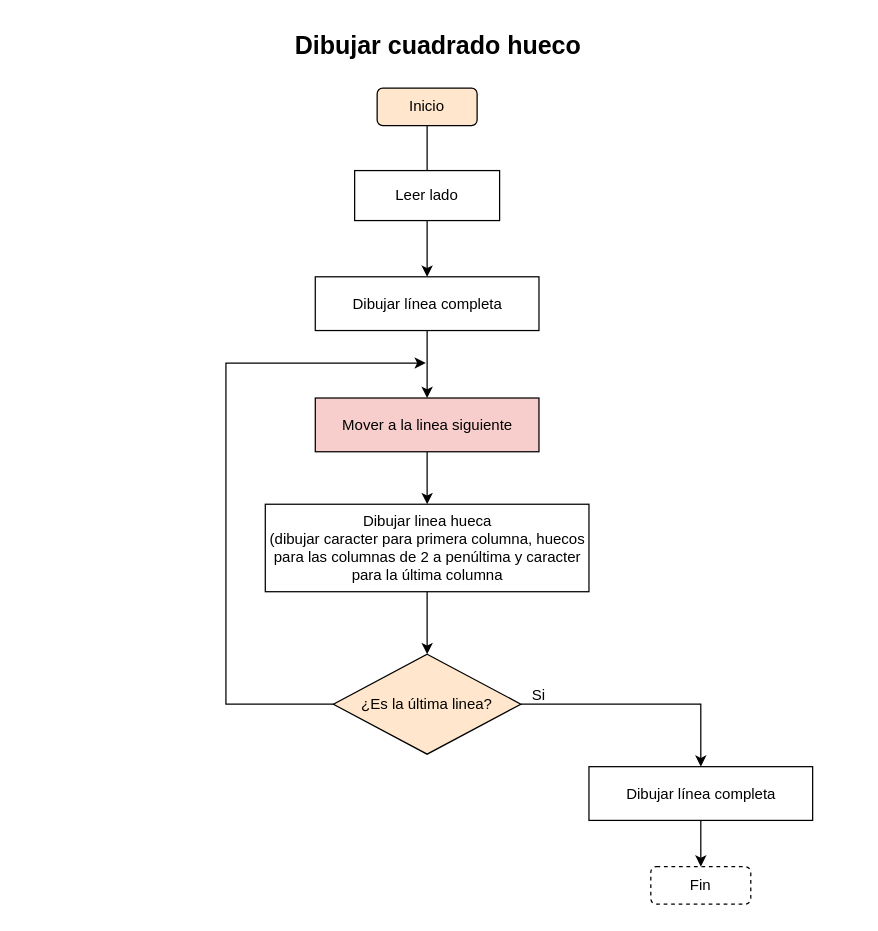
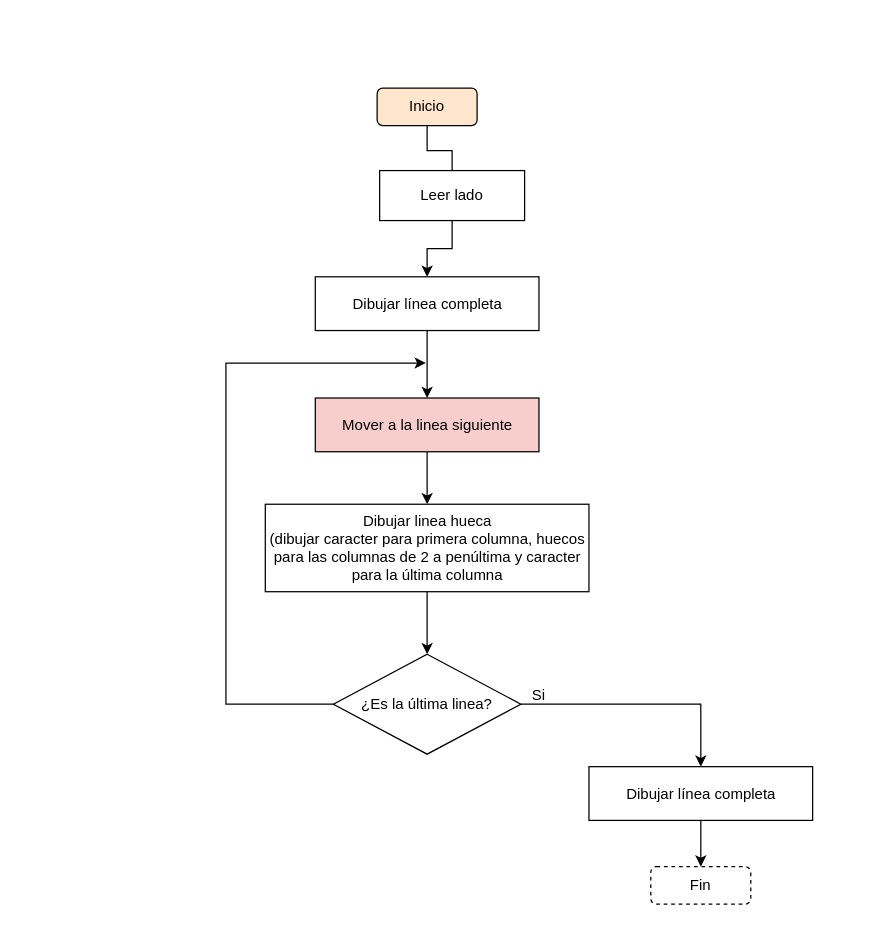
  <mxCell id="0" />
  <mxCell id="1" parent="0" />
  <mxCell id="2" style="edgeStyle=orthogonalEdgeStyle;rounded=0;orthogonalLoop=1;jettySize=auto;html=1;exitX=0.5;exitY=1;exitDx=0;exitDy=0;entryX=0.5;entryY=0;entryDx=0;entryDy=0;endArrow=none;" edge="1" parent="1" source="3" target="6"><mxGeometry relative="1" as="geometry" /></mxCell>
  <mxCell id="3" value="Inicio" style="rounded=1;whiteSpace=wrap;html=1;fillColor=#ffe6cc;" vertex="1" parent="1"><mxGeometry x="301" y="70" width="80" height="30" as="geometry" /></mxCell>
- <mxCell id="4" value="&lt;font style=&quot;font-size: 20px;&quot;&gt;&lt;b&gt;Dibujar cuadrado hueco&lt;/b&gt;&lt;/font&gt;" style="text;html=1;align=center;verticalAlign=middle;whiteSpace=wrap;rounded=0;" vertex="1" parent="1"><mxGeometry x="20" y="20" width="660" height="30" as="geometry" /></mxCell>
  <mxCell id="5" style="edgeStyle=orthogonalEdgeStyle;rounded=0;orthogonalLoop=1;jettySize=auto;html=1;exitX=0.5;exitY=1;exitDx=0;exitDy=0;entryX=0.5;entryY=0;entryDx=0;entryDy=0;" edge="1" parent="1" source="6" target="8"><mxGeometry relative="1" as="geometry" /></mxCell>
- <mxCell id="6" value="Leer lado" style="rounded=0;whiteSpace=wrap;html=1;" vertex="1" parent="1"><mxGeometry x="283" y="136" width="116" height="40" as="geometry" /></mxCell>
+ <mxCell id="6" value="Leer lado" style="rounded=0;whiteSpace=wrap;html=1;" vertex="1" parent="1"><mxGeometry x="303" y="136" width="116" height="40" as="geometry" /></mxCell>
  <mxCell id="7" style="edgeStyle=orthogonalEdgeStyle;rounded=0;orthogonalLoop=1;jettySize=auto;html=1;exitX=0.5;exitY=1;exitDx=0;exitDy=0;entryX=0.5;entryY=0;entryDx=0;entryDy=0;" edge="1" parent="1" source="8" target="10"><mxGeometry relative="1" as="geometry" /></mxCell>
  <mxCell id="8" value="Dibujar línea completa" style="rounded=0;whiteSpace=wrap;html=1;" vertex="1" parent="1"><mxGeometry x="251.5" y="221" width="179" height="43" as="geometry" /></mxCell>
  <mxCell id="9" style="edgeStyle=orthogonalEdgeStyle;rounded=0;orthogonalLoop=1;jettySize=auto;html=1;exitX=0.5;exitY=1;exitDx=0;exitDy=0;entryX=0.5;entryY=0;entryDx=0;entryDy=0;" edge="1" parent="1" source="10" target="18"><mxGeometry relative="1" as="geometry" /></mxCell>
  <mxCell id="10" value="Mover a la linea siguiente" style="rounded=0;whiteSpace=wrap;html=1;fillColor=#f8cecc;" vertex="1" parent="1"><mxGeometry x="251.5" y="318" width="179" height="43" as="geometry" /></mxCell>
  <mxCell id="11" style="edgeStyle=orthogonalEdgeStyle;rounded=0;orthogonalLoop=1;jettySize=auto;html=1;exitX=1;exitY=0.5;exitDx=0;exitDy=0;entryX=0.5;entryY=0;entryDx=0;entryDy=0;" edge="1" parent="1" source="13" target="15"><mxGeometry relative="1" as="geometry" /></mxCell>
  <mxCell id="12" style="edgeStyle=orthogonalEdgeStyle;rounded=0;orthogonalLoop=1;jettySize=auto;html=1;exitX=0;exitY=0.5;exitDx=0;exitDy=0;" edge="1" parent="1" source="13"><mxGeometry relative="1" as="geometry"><mxPoint x="340" y="290" as="targetPoint" /><Array as="points"><mxPoint x="180" y="563" /><mxPoint x="180" y="290" /><mxPoint x="340" y="290" /></Array></mxGeometry></mxCell>
- <mxCell id="13" value="¿Es la última linea?" style="rhombus;whiteSpace=wrap;html=1;fillColor=#ffe6cc;" vertex="1" parent="1"><mxGeometry x="266" y="523" width="150" height="80" as="geometry" /></mxCell>
+ <mxCell id="13" value="¿Es la última linea?" style="rhombus;whiteSpace=wrap;html=1;" vertex="1" parent="1"><mxGeometry x="266" y="523" width="150" height="80" as="geometry" /></mxCell>
  <mxCell id="14" style="edgeStyle=orthogonalEdgeStyle;rounded=0;orthogonalLoop=1;jettySize=auto;html=1;exitX=0.5;exitY=1;exitDx=0;exitDy=0;entryX=0.5;entryY=0;entryDx=0;entryDy=0;" edge="1" parent="1" source="15" target="16"><mxGeometry relative="1" as="geometry" /></mxCell>
  <mxCell id="15" value="Dibujar línea completa" style="rounded=0;whiteSpace=wrap;html=1;" vertex="1" parent="1"><mxGeometry x="470.5" y="613" width="179" height="43" as="geometry" /></mxCell>
  <mxCell id="16" value="Fin" style="rounded=1;whiteSpace=wrap;html=1;dashed=1;" vertex="1" parent="1"><mxGeometry x="520" y="693" width="80" height="30" as="geometry" /></mxCell>
  <mxCell id="17" style="edgeStyle=orthogonalEdgeStyle;rounded=0;orthogonalLoop=1;jettySize=auto;html=1;exitX=0.5;exitY=1;exitDx=0;exitDy=0;entryX=0.5;entryY=0;entryDx=0;entryDy=0;" edge="1" parent="1" source="18" target="13"><mxGeometry relative="1" as="geometry" /></mxCell>
  <mxCell id="18" value="Dibujar linea hueca&lt;div&gt;(dibujar caracter para primera columna, huecos para las columnas de 2 a penúltima y caracter para la última columna&lt;/div&gt;" style="rounded=0;whiteSpace=wrap;html=1;" vertex="1" parent="1"><mxGeometry x="211.5" y="403" width="259" height="70" as="geometry" /></mxCell>
  <mxCell id="19" value="Si" style="text;html=1;align=center;verticalAlign=middle;resizable=0;points=[];autosize=1;strokeColor=none;fillColor=none;" vertex="1" parent="1"><mxGeometry x="415" y="541" width="30" height="30" as="geometry" /></mxCell>
